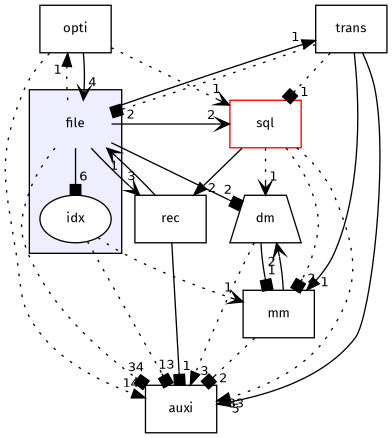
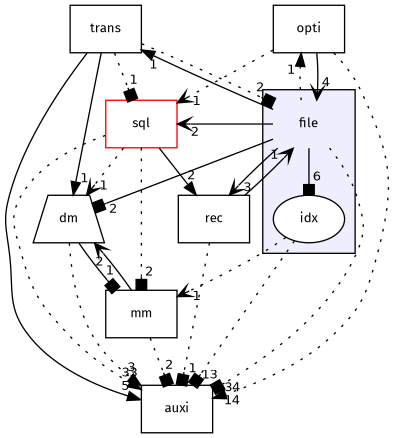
  digraph {
    compound=true
    fontname="Fira Sans"
    node [fontname="Fira Sans" fontsize=10 shape=box]
    edge [arrowhead=box fontname="Fira Sans" headlabel=1 labeldistance=1.5 labelfontname=Helvetica labelfontsize=10 style=dotted]
    n1 [label=file shape=plaintext]
    n2 [color=black fillcolor=white label=idx shape=ellipse style=filled]
    n3 [label=trans]
    n4 [label=rec]
    n5 [label=dm shape=trapezium]
    n6 [label=opti]
    n7 [color=red label=sql]
    n8 [label=auxi]
    n9 [label=mm]
    subgraph cluster_1 {
      bgcolor="#eeeeff"
      pencolor=black
      n1
      n2
    }
    n1 -> n2 [headlabel=6 style=solid]
    n1 -> n3 [arrowhead=normal style=solid]
    n1 -> n4 [arrowhead=vee headlabel=3 style=solid]
    n1 -> n5 [headlabel=2 style=solid]
    n1 -> n6 [arrowhead=normal]
    n1 -> n7 [arrowhead=vee headlabel=2 style=solid]
    n1 -> n8 [headlabel=34]
    n2 -> n8 [headlabel=13]
    n2 -> n9 [arrowhead=vee]
    n3 -> n1 [headlabel=2]
    n3 -> n7
    n3 -> n8 [arrowhead=normal headlabel=5 style=solid]
-   n3 -> n9 [arrowhead=normal style=solid]
+   n3 -> n5 [arrowhead=normal style=solid]
    n4 -> n1 [arrowhead=vee style=solid]
-   n4 -> n8 [style=solid]
+   n4 -> n8
    n5 -> n8 [arrowhead=normal headlabel=3]
    n5 -> n9 [style=solid]
    n6 -> n1 [arrowhead=vee headlabel=4 style=solid]
    n6 -> n7 [arrowhead=vee]
    n6 -> n8 [arrowhead=normal headlabel=14]
    n7 -> n4 [arrowhead=normal headlabel=2 style=solid]
    n7 -> n5 [arrowhead=vee]
    n7 -> n8 [arrowhead=normal headlabel=33]
    n7 -> n9 [headlabel=2]
    n9 -> n5 [arrowhead=vee headlabel=2 style=solid]
    n9 -> n8 [headlabel=2]
  }
